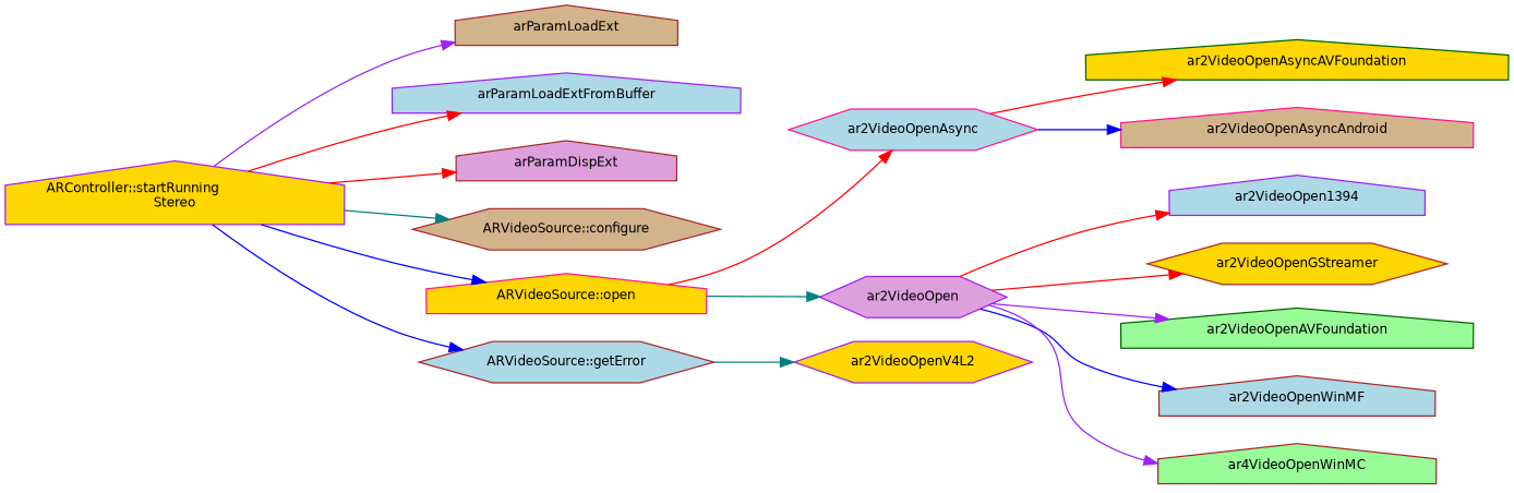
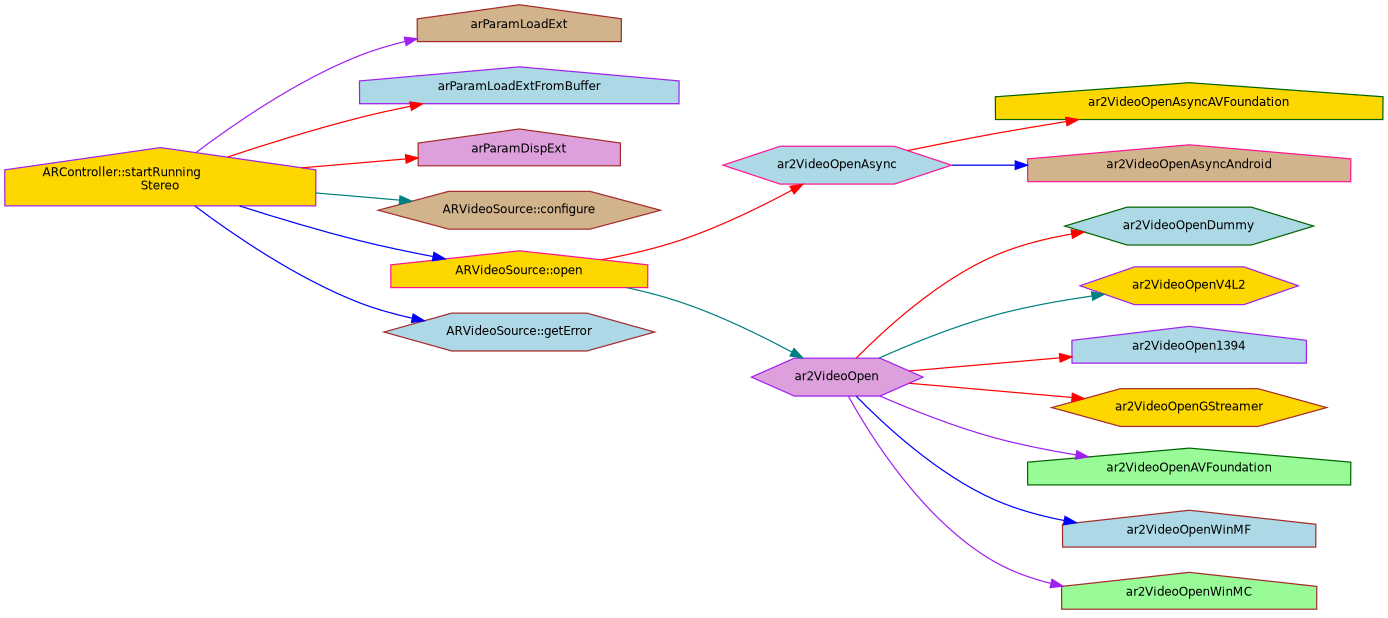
  digraph {
    rankdir=LR
    node [color=brown fillcolor=lightblue fontname=Helvetica fontsize=10 shape=house style=filled]
    edge [color=red fontname=Helvetica fontsize=10 labelfontname=Helvetica labelfontsize=10 style=solid]
    n1 [color=purple fillcolor=gold height=0.2 label="ARController::startRunning\lStereo" width=0.4]
    n2 [fillcolor=tan height=0.2 label=arParamLoadExt width=0.4]
    n3 [color=purple height=0.2 label=arParamLoadExtFromBuffer width=0.4]
    n4 [fillcolor=plum height=0.2 label=arParamDispExt width=0.4]
    n5 [fillcolor=tan height=0.2 label="ARVideoSource::configure" shape=hexagon width=0.4]
    n6 [color=deeppink fillcolor=gold height=0.2 label="ARVideoSource::open" width=0.4]
    n7 [height=0.2 label="ARVideoSource::getError" shape=hexagon width=0.4]
    n8 [color=deeppink height=0.2 label=ar2VideoOpenAsync shape=hexagon width=0.4]
    n9 [color=purple fillcolor=plum height=0.2 label=ar2VideoOpen shape=hexagon width=0.4]
    n10 [color=darkgreen fillcolor=gold height=0.2 label=ar2VideoOpenAsyncAVFoundation width=0.4]
    n11 [color=deeppink fillcolor=tan height=0.2 label=ar2VideoOpenAsyncAndroid width=0.4]
+   n12 [color=darkgreen height=0.2 label=ar2VideoOpenDummy shape=hexagon width=0.4]
    n13 [color=purple fillcolor=gold height=0.2 label=ar2VideoOpenV4L2 shape=hexagon width=0.4]
    n14 [color=purple height=0.2 label=ar2VideoOpen1394 width=0.4]
    n15 [fillcolor=gold height=0.2 label=ar2VideoOpenGStreamer shape=hexagon width=0.4]
    n16 [color=darkgreen fillcolor=palegreen height=0.2 label=ar2VideoOpenAVFoundation width=0.4]
    n17 [height=0.2 label=ar2VideoOpenWinMF width=0.4]
-   n18 [fillcolor=palegreen height=0.2 label=ar4VideoOpenWinMC width=0.4]
+   n18 [fillcolor=palegreen height=0.2 label=ar2VideoOpenWinMC width=0.4]
    n1 -> n2 [color=purple]
    n1 -> n3
    n1 -> n4
    n1 -> n5 [color=teal]
    n1 -> n6 [color=blue]
    n1 -> n7 [color=blue]
    n6 -> n8
    n6 -> n9 [color=teal]
    n8 -> n10
    n8 -> n11 [color=blue]
-   n7 -> n13 [color=teal]
+   n9 -> n12
+   n9 -> n13 [color=teal]
    n9 -> n14
    n9 -> n15
    n9 -> n16 [color=purple]
    n9 -> n17 [color=blue]
    n9 -> n18 [color=purple]
  }
